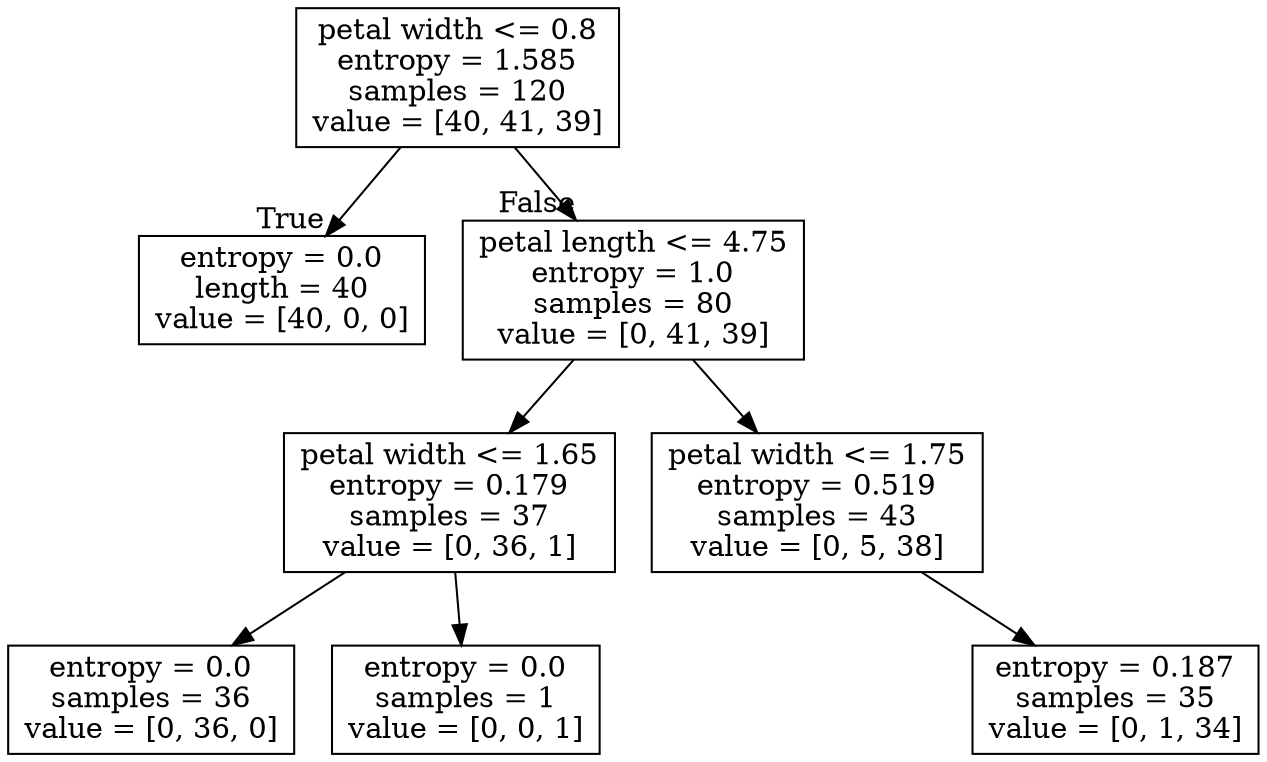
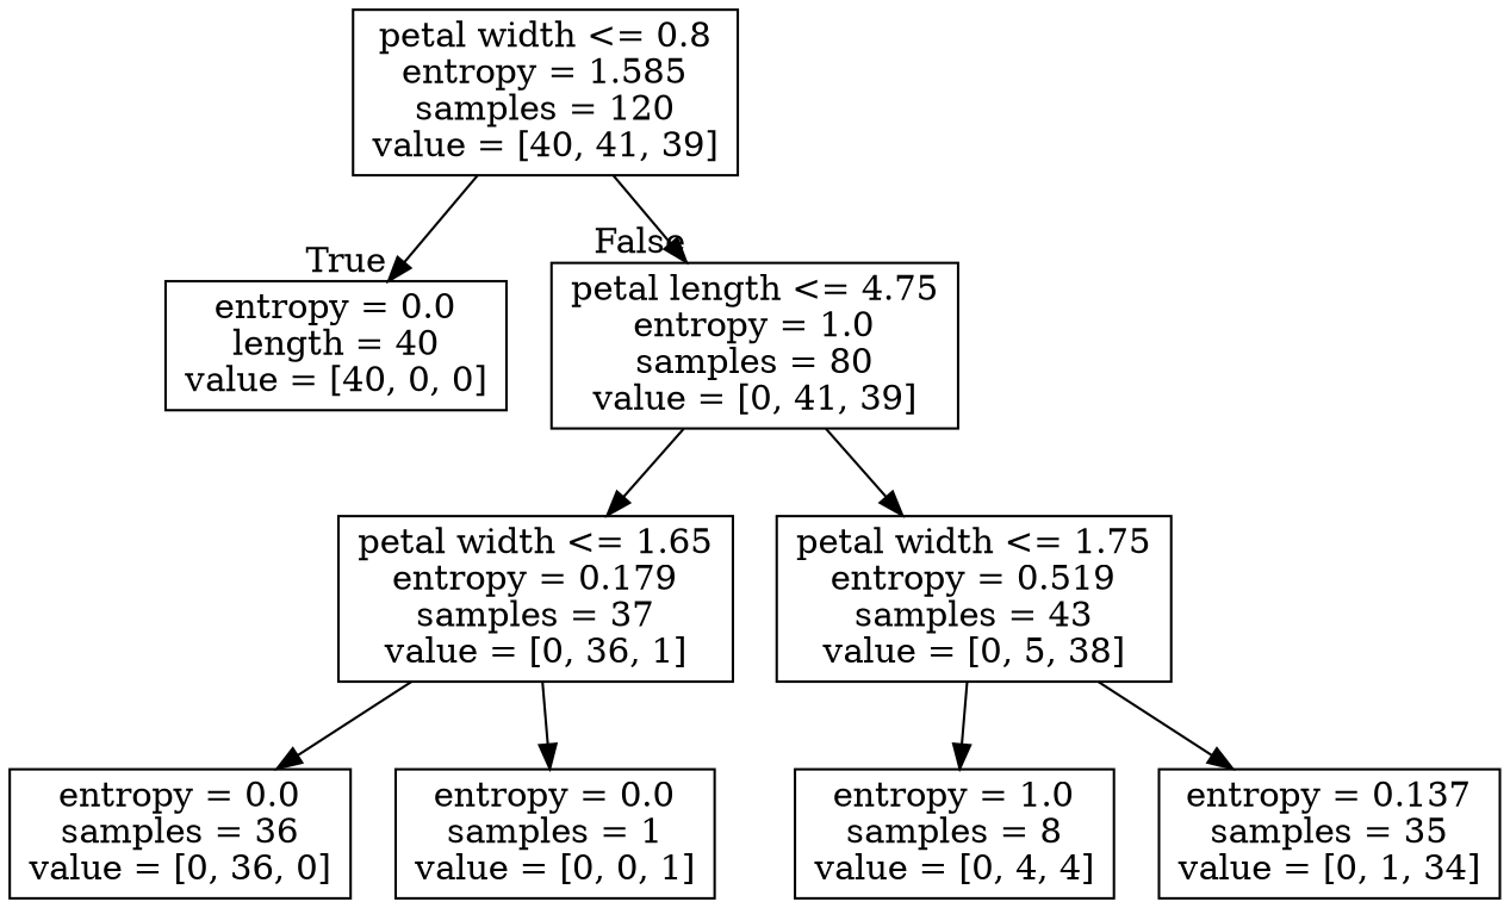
  digraph {
    node [shape=box]
    n1 [label="petal width <= 0.8\nentropy = 1.585\nsamples = 120\nvalue = [40, 41, 39]"]
    n2 [label="entropy = 0.0\nlength = 40\nvalue = [40, 0, 0]"]
    n3 [label="petal length <= 4.75\nentropy = 1.0\nsamples = 80\nvalue = [0, 41, 39]"]
    n4 [label="petal width <= 1.65\nentropy = 0.179\nsamples = 37\nvalue = [0, 36, 1]"]
    n5 [label="petal width <= 1.75\nentropy = 0.519\nsamples = 43\nvalue = [0, 5, 38]"]
    n6 [label="entropy = 0.0\nsamples = 36\nvalue = [0, 36, 0]"]
    n7 [label="entropy = 0.0\nsamples = 1\nvalue = [0, 0, 1]"]
-   n9 [label="entropy = 0.187\nsamples = 35\nvalue = [0, 1, 34]"]
+   n8 [label="entropy = 1.0\nsamples = 8\nvalue = [0, 4, 4]"]
+   n9 [label="entropy = 0.137\nsamples = 35\nvalue = [0, 1, 34]"]
    n1 -> n2 [headlabel=True labelangle=45 labeldistance=2.5]
    n1 -> n3 [headlabel=False labelangle=-45 labeldistance=2.5]
    n3 -> n4
    n3 -> n5
    n4 -> n6
    n4 -> n7
+   n5 -> n8
    n5 -> n9
  }
